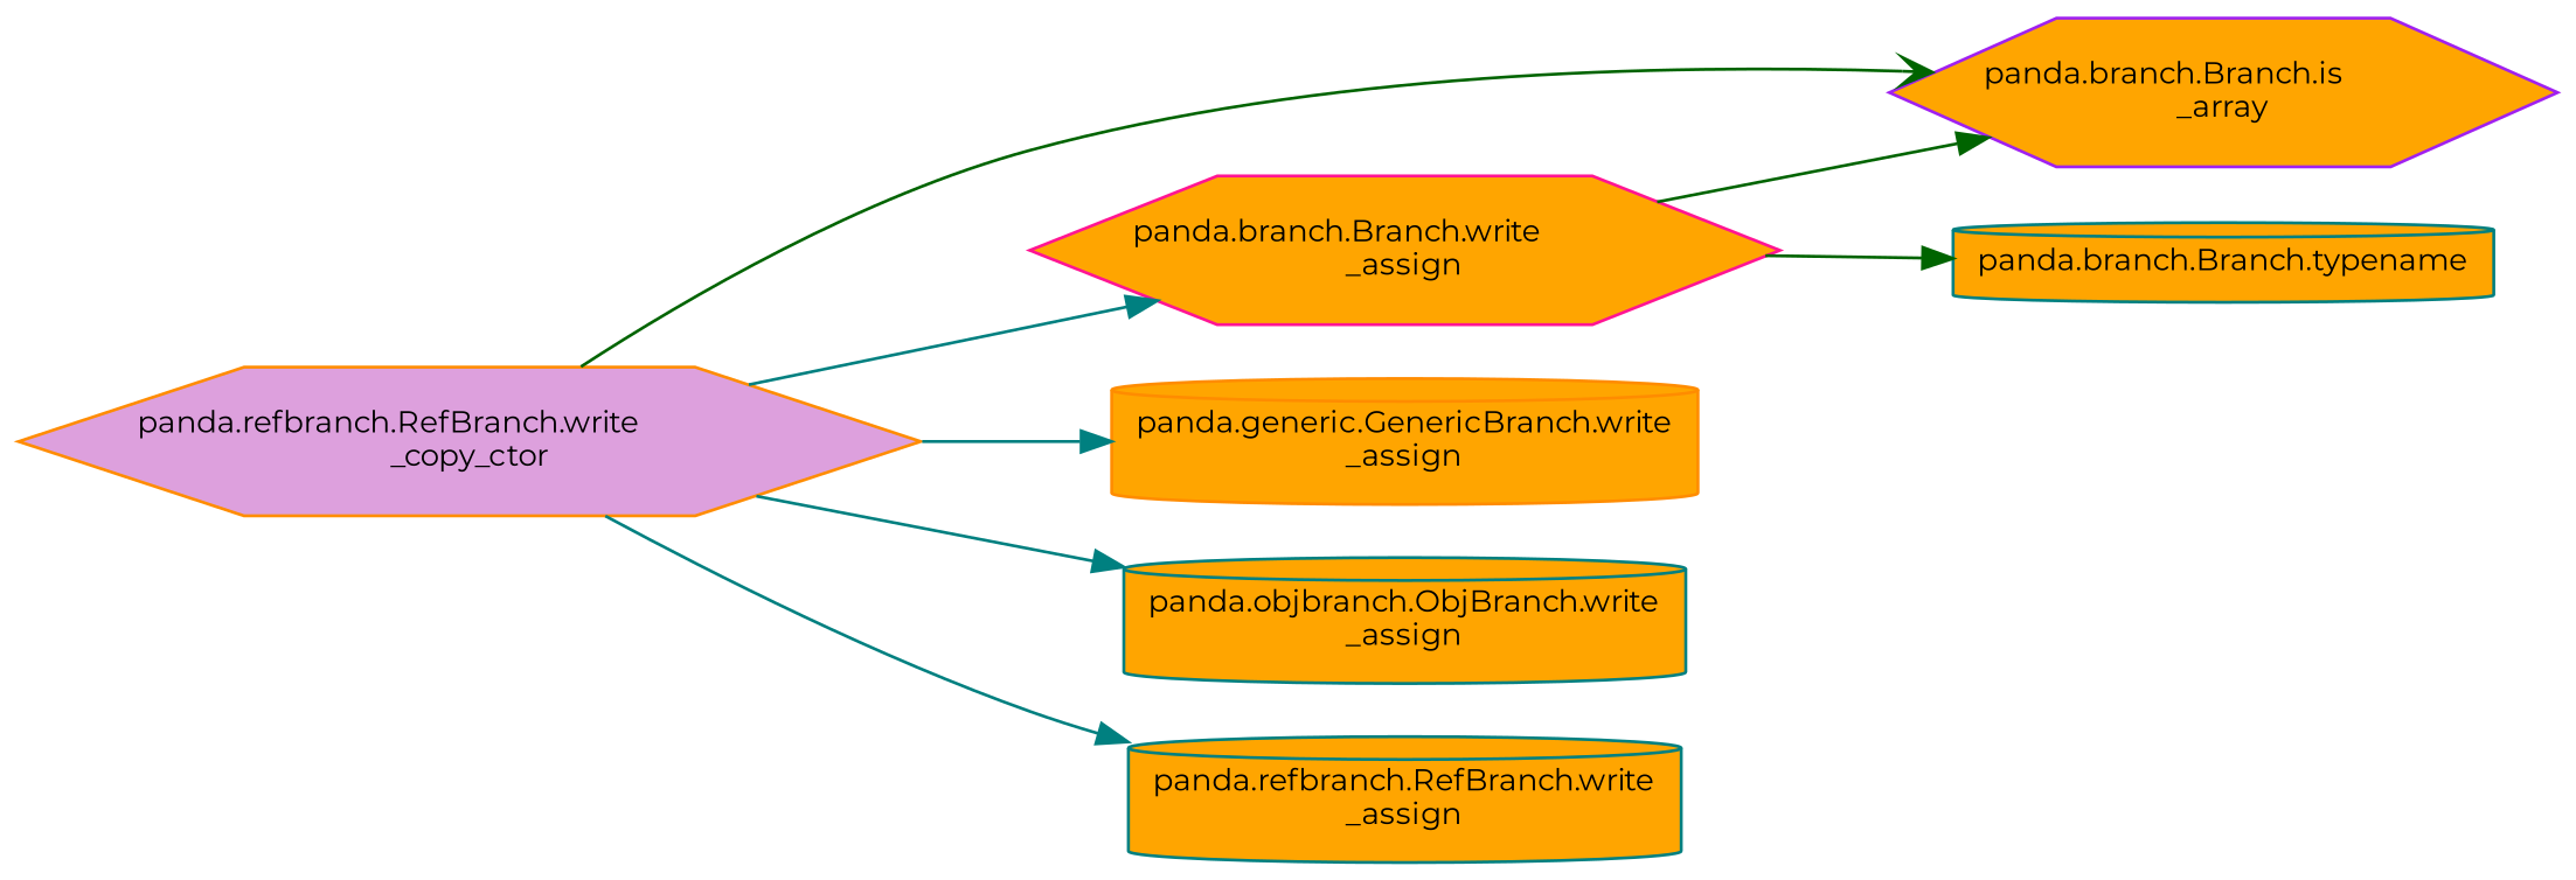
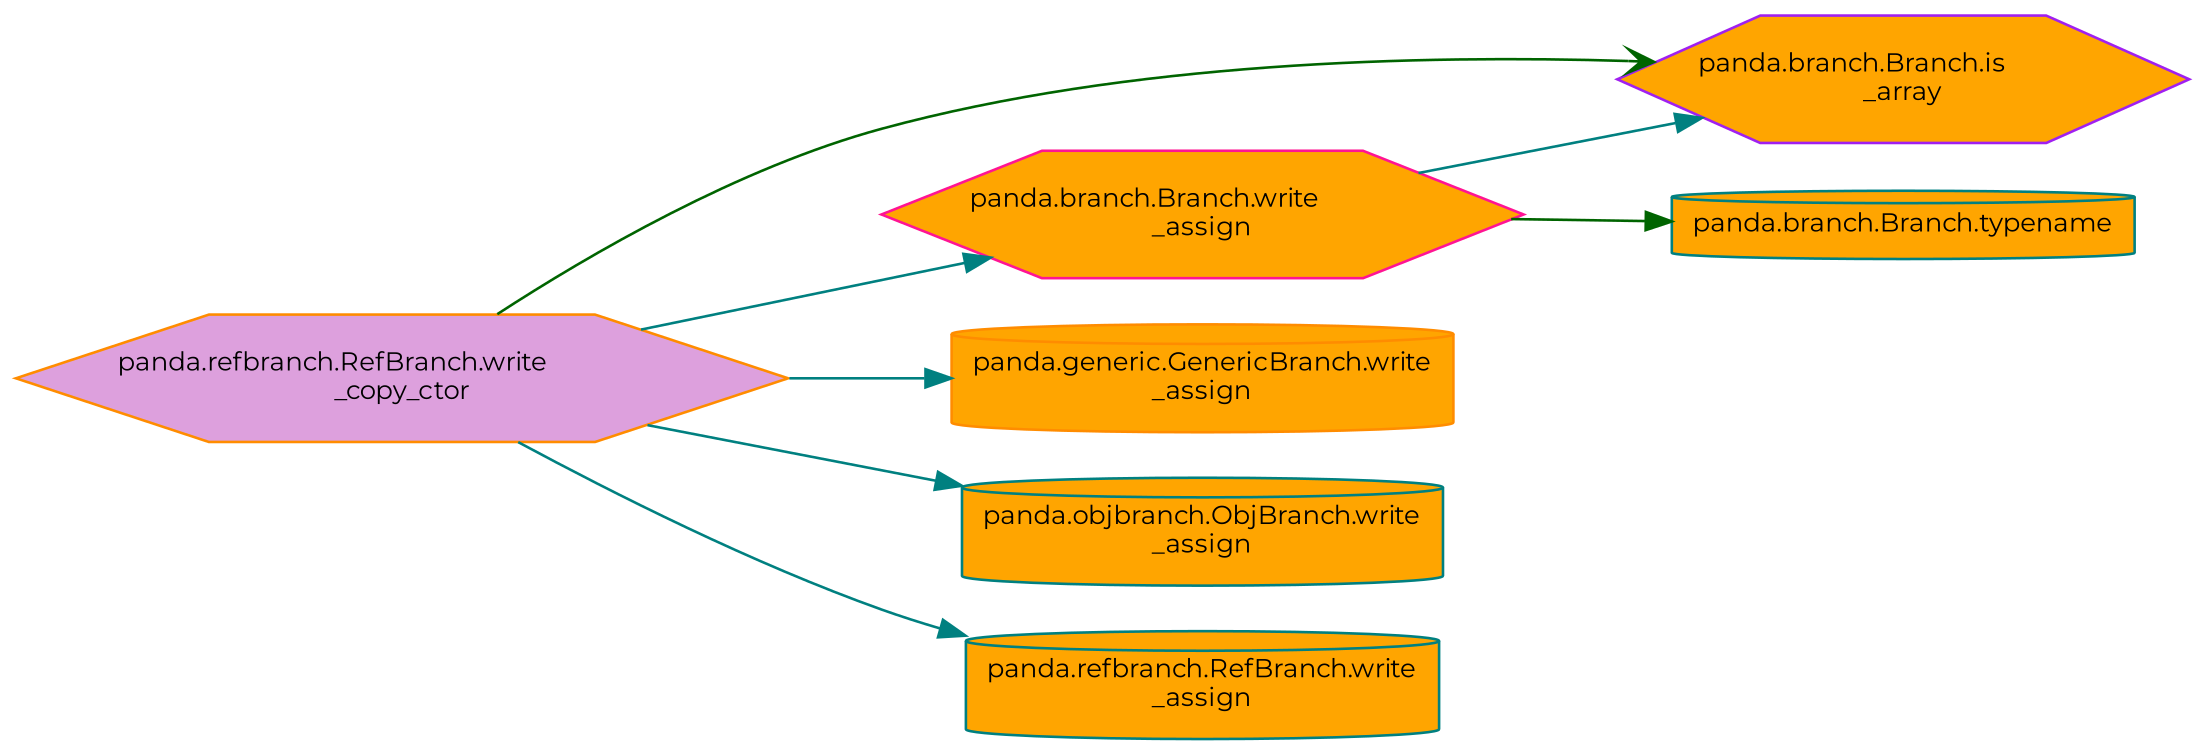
  digraph {
    fontname=Montserrat
    rankdir=LR
    node [color=teal fillcolor=orange fontname=Montserrat fontsize=10 shape=cylinder style=filled]
    edge [arrowhead=normal color=teal fontname=Montserrat fontsize=10 labelfontname=Helvetica labelfontsize=10 style=solid]
    n1 [color=darkorange fillcolor=plum fontcolor=black height=0.2 label="panda.refbranch.RefBranch.write\l_copy_ctor" shape=hexagon width=0.4]
    n2 [color=purple height=0.2 label="panda.branch.Branch.is\l_array" shape=hexagon width=0.4]
    n3 [color=deeppink height=0.2 label="panda.branch.Branch.write\l_assign" shape=hexagon width=0.4]
    n4 [color=darkorange height=0.2 label="panda.generic.GenericBranch.write\l_assign" width=0.4]
    n5 [height=0.2 label="panda.objbranch.ObjBranch.write\l_assign" width=0.4]
    n6 [height=0.2 label="panda.refbranch.RefBranch.write\l_assign" width=0.4]
    n7 [height=0.2 label="panda.branch.Branch.typename" width=0.4]
    n1 -> n2 [arrowhead=vee color=darkgreen]
    n1 -> n3
    n1 -> n4
    n1 -> n5
    n1 -> n6
-   n3 -> n2 [color=darkgreen]
+   n3 -> n2
    n3 -> n7 [color=darkgreen]
  }
